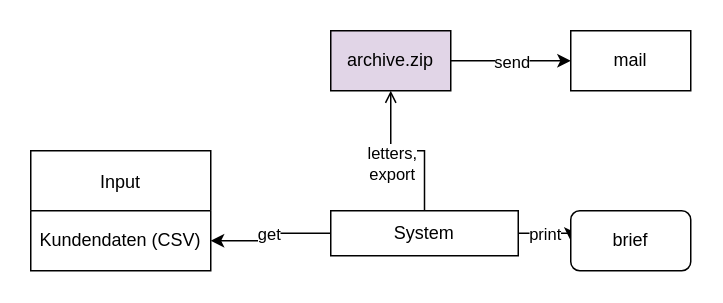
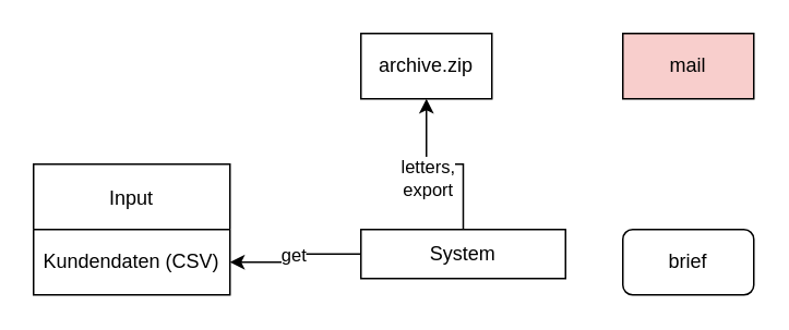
  <mxCell id="0" />
  <mxCell id="1" parent="0" />
  <mxCell id="2" style="edgeStyle=orthogonalEdgeStyle;rounded=0;orthogonalLoop=1;jettySize=auto;html=1;exitX=0;exitY=0.5;exitDx=0;exitDy=0;entryX=1;entryY=0.5;entryDx=0;entryDy=0;" edge="1" parent="1" source="8" target="10"><mxGeometry relative="1" as="geometry" /></mxCell>
  <mxCell id="3" value="get" style="edgeLabel;html=1;align=center;verticalAlign=middle;resizable=0;points=[];" vertex="1" connectable="0" parent="2"><mxGeometry x="-0.22" y="1" relative="1" as="geometry"><mxPoint x="-9" y="-1" as="offset" /></mxGeometry></mxCell>
- <mxCell id="4" style="edgeStyle=orthogonalEdgeStyle;rounded=0;orthogonalLoop=1;jettySize=auto;html=1;exitX=0.5;exitY=0;exitDx=0;exitDy=0;entryX=0.5;entryY=1;entryDx=0;entryDy=0;endArrow=open;" edge="1" parent="1" source="8" target="14"><mxGeometry relative="1" as="geometry" /></mxCell>
+ <mxCell id="4" style="edgeStyle=orthogonalEdgeStyle;rounded=0;orthogonalLoop=1;jettySize=auto;html=1;exitX=0.5;exitY=0;exitDx=0;exitDy=0;entryX=0.5;entryY=1;entryDx=0;entryDy=0;" edge="1" parent="1" source="8" target="14"><mxGeometry relative="1" as="geometry" /></mxCell>
  <mxCell id="5" value="letters,&lt;br&gt;export" style="edgeLabel;html=1;align=center;verticalAlign=middle;resizable=0;points=[];" vertex="1" connectable="0" parent="4"><mxGeometry x="0.251" relative="1" as="geometry"><mxPoint y="10" as="offset" /></mxGeometry></mxCell>
- <mxCell id="6" style="edgeStyle=orthogonalEdgeStyle;rounded=0;orthogonalLoop=1;jettySize=auto;html=1;exitX=1;exitY=0.5;exitDx=0;exitDy=0;entryX=0;entryY=0.5;entryDx=0;entryDy=0;" edge="1" parent="1" source="8" target="16"><mxGeometry relative="1" as="geometry" /></mxCell>
- <mxCell id="7" value="print" style="edgeLabel;html=1;align=center;verticalAlign=middle;resizable=0;points=[];" vertex="1" connectable="0" parent="6"><mxGeometry x="0.12" y="-2" relative="1" as="geometry"><mxPoint x="-5" y="-2" as="offset" /></mxGeometry></mxCell>
  <mxCell id="8" value="System" style="rounded=0;whiteSpace=wrap;html=1;" vertex="1" parent="1"><mxGeometry x="220" y="140" width="125" height="30" as="geometry" /></mxCell>
  <mxCell id="9" value="Input" style="shape=table;startSize=40;container=1;collapsible=0;childLayout=tableLayout;" vertex="1" parent="1"><mxGeometry x="20" y="100" width="120" height="80" as="geometry" /></mxCell>
  <mxCell id="10" value="" style="shape=tableRow;horizontal=0;startSize=0;swimlaneHead=0;swimlaneBody=0;strokeColor=inherit;top=0;left=0;bottom=0;right=0;collapsible=0;dropTarget=0;fillColor=none;points=[[0,0.5],[1,0.5]];portConstraint=eastwest;" vertex="1" parent="9"><mxGeometry y="40" width="120" height="40" as="geometry" /></mxCell>
  <mxCell id="11" value="Kundendaten (CSV)" style="shape=partialRectangle;html=1;whiteSpace=wrap;connectable=0;strokeColor=inherit;overflow=hidden;fillColor=none;top=0;left=0;bottom=0;right=0;pointerEvents=1;" vertex="1" parent="10"><mxGeometry width="120" height="40" as="geometry"><mxRectangle width="120" height="40" as="alternateBounds" /></mxGeometry></mxCell>
- <mxCell id="12" style="edgeStyle=orthogonalEdgeStyle;rounded=0;orthogonalLoop=1;jettySize=auto;html=1;exitX=1;exitY=0.5;exitDx=0;exitDy=0;entryX=0;entryY=0.5;entryDx=0;entryDy=0;" edge="1" parent="1" source="14" target="15"><mxGeometry relative="1" as="geometry" /></mxCell>
- <mxCell id="13" value="send" style="edgeLabel;html=1;align=center;verticalAlign=middle;resizable=0;points=[];" vertex="1" connectable="0" parent="12"><mxGeometry x="0.204" y="-1" relative="1" as="geometry"><mxPoint x="-8" y="-1" as="offset" /></mxGeometry></mxCell>
- <mxCell id="14" value="archive.zip" style="rounded=0;whiteSpace=wrap;html=1;fillColor=#e1d5e7;" vertex="1" parent="1"><mxGeometry x="220" y="20" width="80" height="40" as="geometry" /></mxCell>
- <mxCell id="15" value="mail" style="rounded=0;whiteSpace=wrap;html=1;" vertex="1" parent="1"><mxGeometry x="380" y="20" width="80" height="40" as="geometry" /></mxCell>
+ <mxCell id="14" value="archive.zip" style="rounded=0;whiteSpace=wrap;html=1;" vertex="1" parent="1"><mxGeometry x="220" y="20" width="80" height="40" as="geometry" /></mxCell>
+ <mxCell id="15" value="mail" style="rounded=0;whiteSpace=wrap;html=1;fillColor=#f8cecc;" vertex="1" parent="1"><mxGeometry x="380" y="20" width="80" height="40" as="geometry" /></mxCell>
  <mxCell id="16" value="brief" style="whiteSpace=wrap;html=1;rounded=1;" vertex="1" parent="1"><mxGeometry x="380" y="140" width="80" height="40" as="geometry" /></mxCell>
